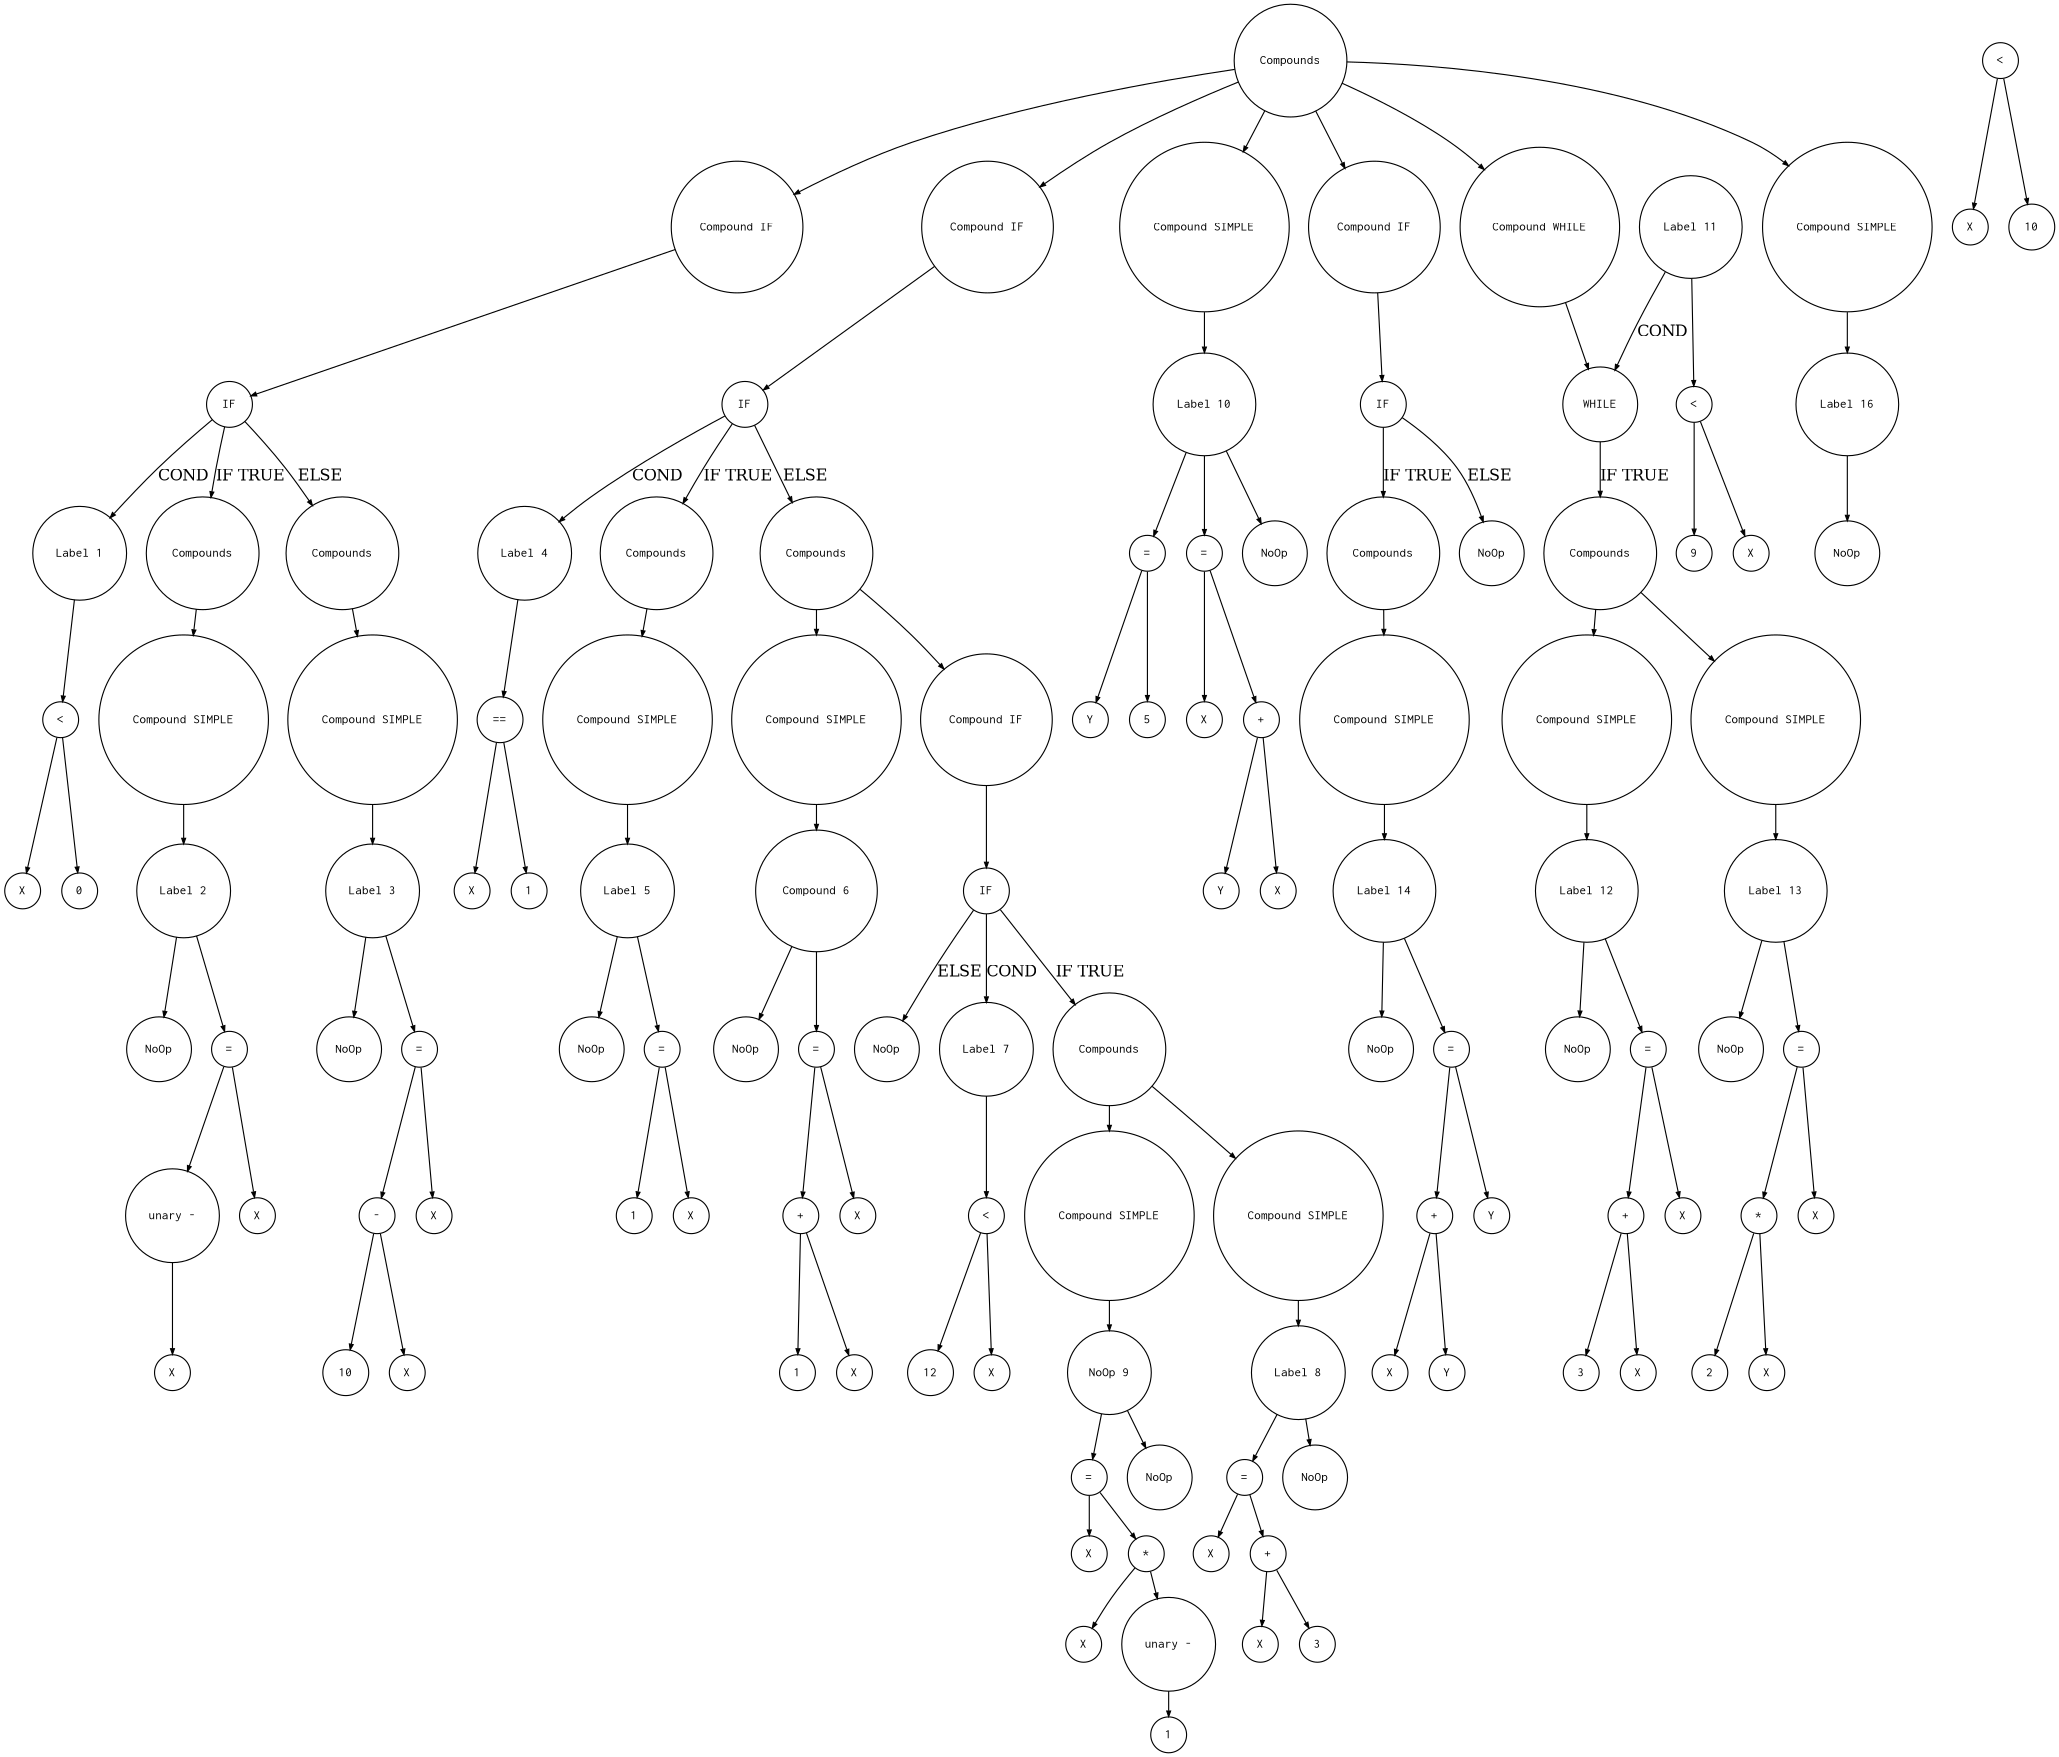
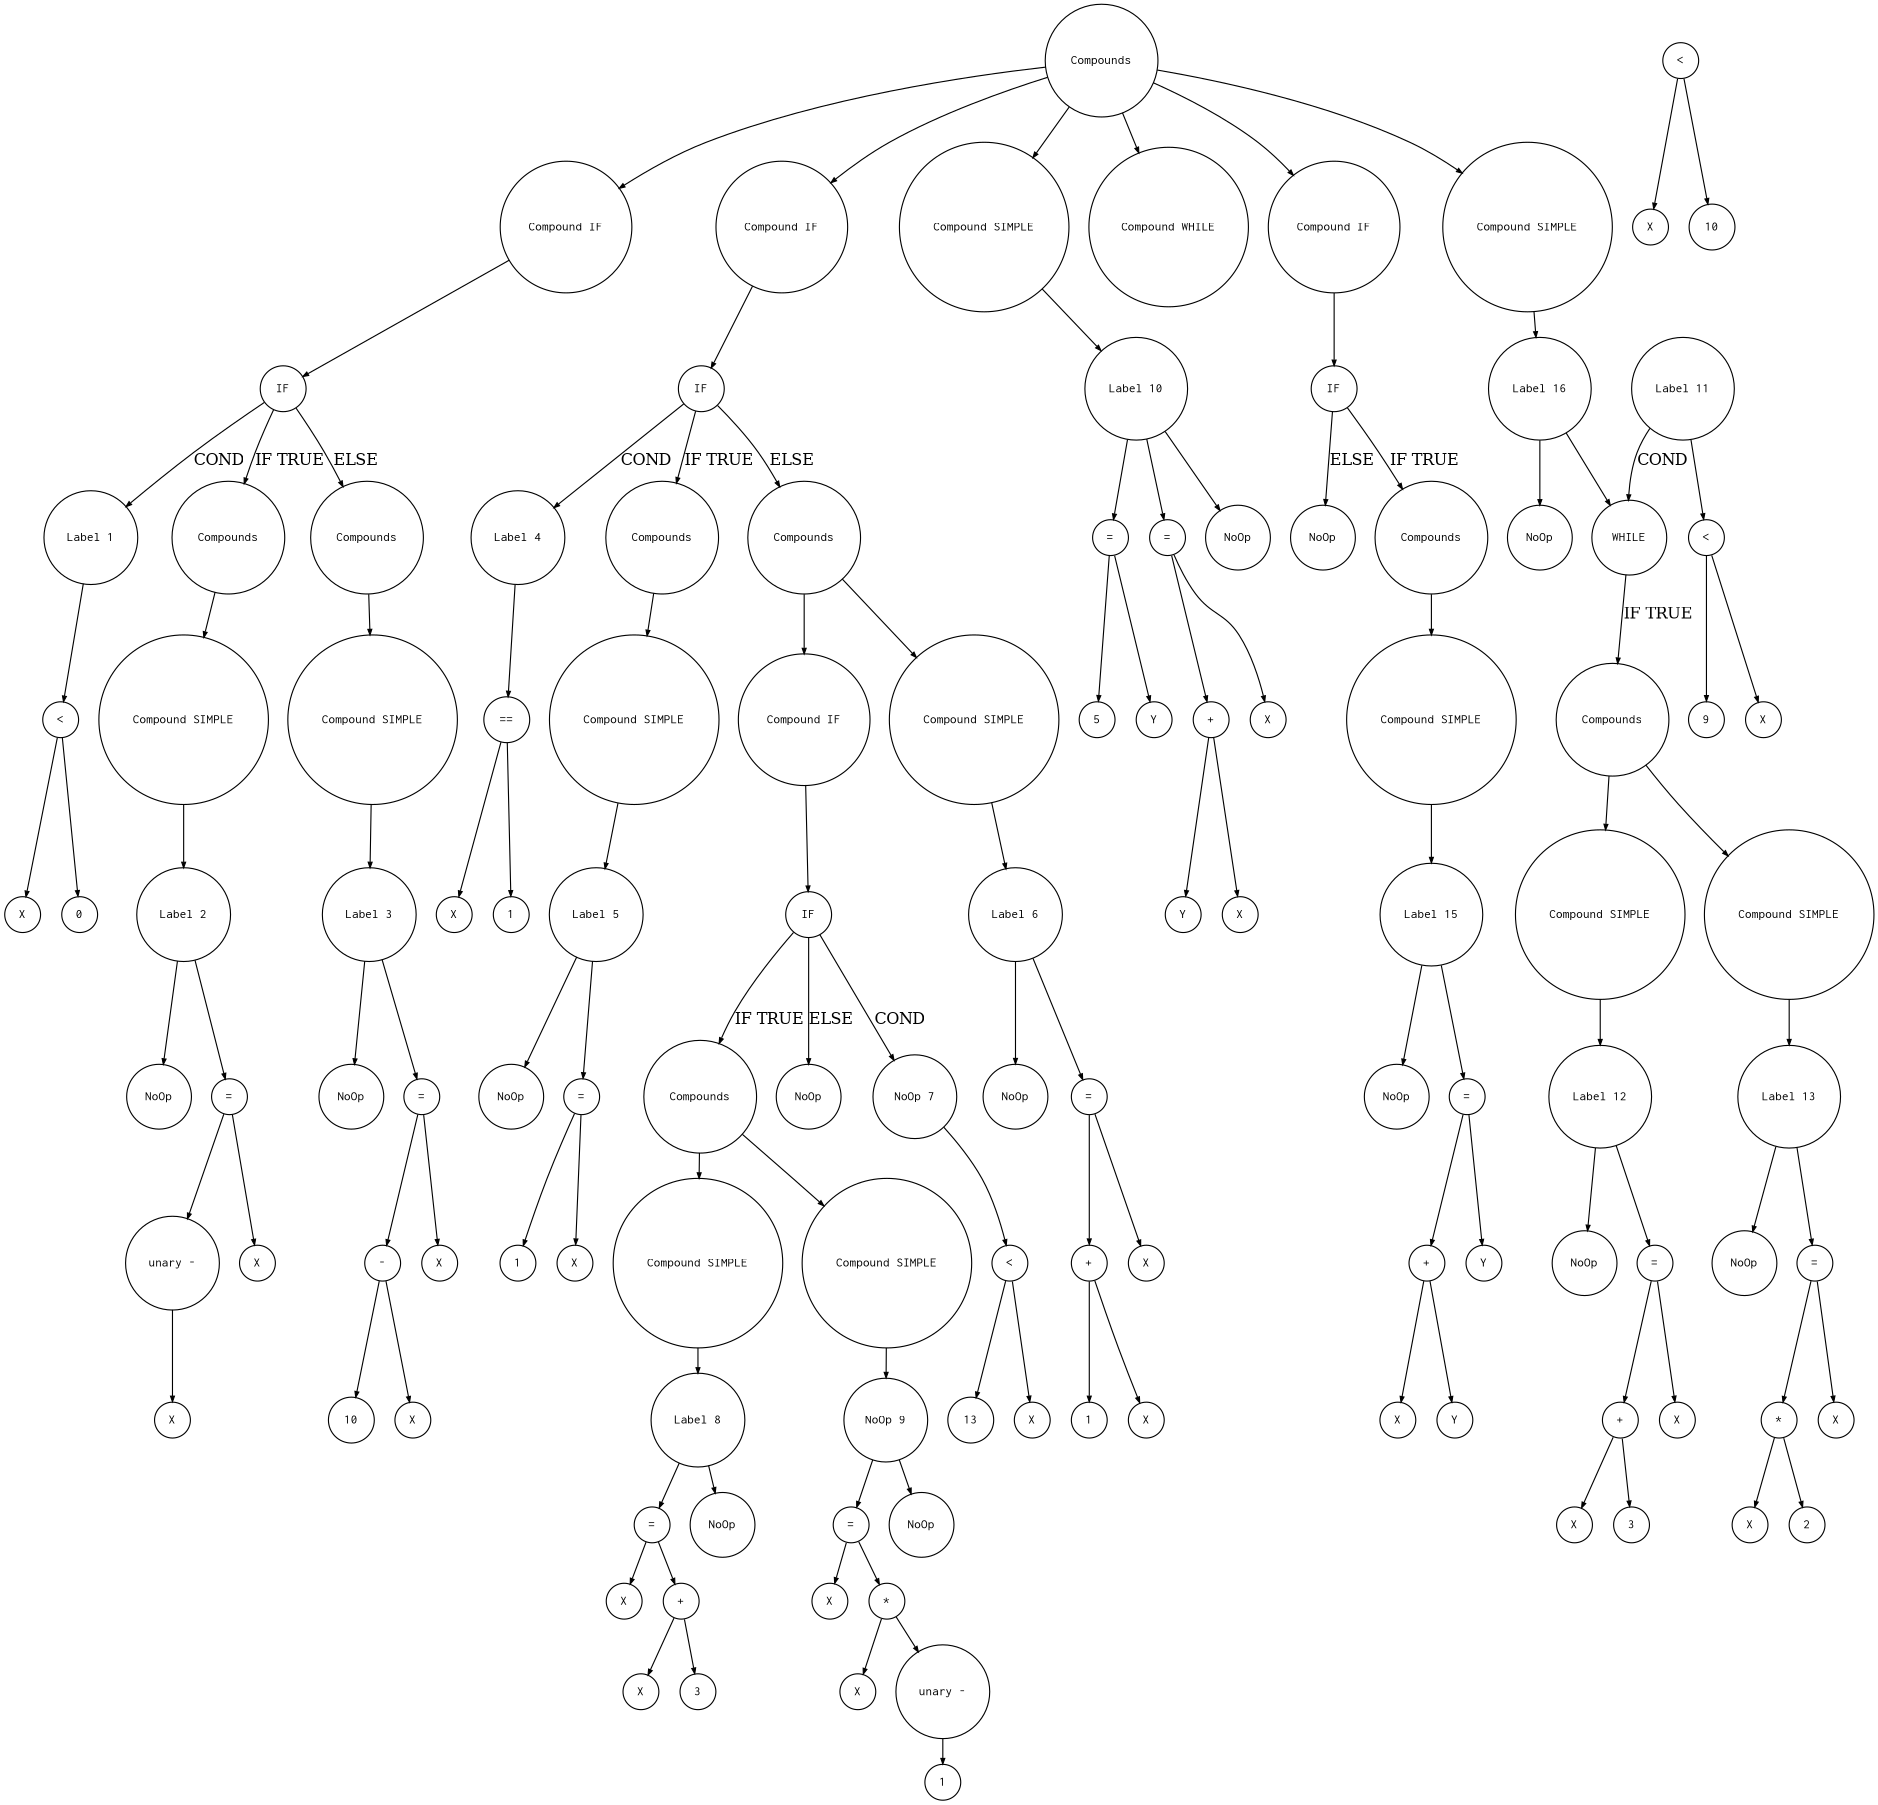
  digraph {
    ranksep=.3
    node [fontname=Courier fontsize=12 shape=circle]
    edge [arrowsize=.5]
    n1 [height=.1 label=Compounds]
    n2 [height=.1 label="Compound IF"]
    n3 [height=.1 label="Compound IF"]
    n4 [height=.1 label="Compound SIMPLE"]
    n5 [height=.1 label="Compound WHILE"]
    n6 [height=.1 label="Compound IF"]
    n7 [height=.1 label="Compound SIMPLE"]
    n8 [height=.1 label=IF]
    n9 [height=.1 label=IF]
    n10 [height=.1 label="Label 10"]
    n11 [height=.1 label=WHILE]
    n12 [height=.1 label=IF]
    n13 [height=.1 label="Label 16"]
    n14 [height=.1 label="Label 1"]
    n15 [height=.1 label=Compounds]
    n16 [height=.1 label=Compounds]
    n17 [height=.1 label="<"]
    n18 [height=.1 label="Compound SIMPLE"]
    n19 [height=.1 label="Compound SIMPLE"]
    n20 [height=.1 label=X]
    n21 [height=.1 label=0]
    n22 [height=.1 label="Label 2"]
    n23 [height=.1 label="="]
    n24 [height=.1 label=NoOp]
    n25 [height=.1 label=X]
    n26 [height=.1 label="unary -"]
    n27 [height=.1 label=X]
    n28 [height=.1 label="Label 3"]
    n29 [height=.1 label="="]
    n30 [height=.1 label=NoOp]
    n31 [height=.1 label=X]
    n32 [height=.1 label="-"]
    n33 [height=.1 label=X]
    n34 [height=.1 label=10]
    n35 [height=.1 label="Label 4"]
    n36 [height=.1 label=Compounds]
    n37 [height=.1 label=Compounds]
    n38 [height=.1 label="=="]
    n39 [height=.1 label="Compound SIMPLE"]
    n40 [height=.1 label="Compound SIMPLE"]
    n41 [height=.1 label="Compound IF"]
    n42 [height=.1 label=X]
    n43 [height=.1 label=1]
    n44 [height=.1 label="Label 5"]
    n45 [height=.1 label="="]
    n46 [height=.1 label=NoOp]
    n47 [height=.1 label=X]
    n48 [height=.1 label=1]
-   n49 [height=.1 label="Compound 6"]
+   n49 [height=.1 label="Label 6"]
    n50 [height=.1 label=IF]
    n51 [height=.1 label="="]
    n52 [height=.1 label=NoOp]
    n53 [height=.1 label=X]
    n54 [height=.1 label="+"]
    n55 [height=.1 label=X]
    n56 [height=.1 label=1]
-   n57 [height=.1 label="Label 7"]
+   n57 [height=.1 label="NoOp 7"]
    n58 [height=.1 label=Compounds]
    n59 [height=.1 label=NoOp]
    n60 [height=.1 label="<"]
    n61 [height=.1 label="Compound SIMPLE"]
    n62 [height=.1 label="Compound SIMPLE"]
    n63 [height=.1 label=X]
-   n64 [height=.1 label=12]
+   n64 [height=.1 label=13]
    n65 [height=.1 label="Label 8"]
    n66 [height=.1 label="NoOp 9"]
    n67 [height=.1 label="="]
    n68 [height=.1 label=NoOp]
    n69 [height=.1 label=X]
    n70 [height=.1 label="+"]
    n71 [height=.1 label=X]
    n72 [height=.1 label=3]
    n73 [height=.1 label="="]
    n74 [height=.1 label=NoOp]
    n75 [height=.1 label=X]
    n76 [height=.1 label="*"]
    n77 [height=.1 label=X]
    n78 [height=.1 label="unary -"]
    n79 [height=.1 label=1]
    n80 [height=.1 label="="]
    n81 [height=.1 label="="]
    n82 [height=.1 label=NoOp]
    n83 [height=.1 label=Y]
    n84 [height=.1 label=5]
    n85 [height=.1 label=X]
    n86 [height=.1 label="+"]
    n87 [height=.1 label=Y]
    n88 [height=.1 label=X]
    n89 [height=.1 label=Compounds]
    n90 [height=.1 label="Label 11"]
    n91 [height=.1 label="<"]
    n92 [height=.1 label="Compound SIMPLE"]
    n93 [height=.1 label="Compound SIMPLE"]
    n94 [height=.1 label=X]
    n95 [height=.1 label=9]
    n96 [height=.1 label="Label 12"]
    n97 [height=.1 label="Label 13"]
    n98 [height=.1 label="="]
    n99 [height=.1 label=NoOp]
    n100 [height=.1 label=X]
    n101 [height=.1 label="+"]
    n102 [height=.1 label=X]
    n103 [height=.1 label=3]
    n104 [height=.1 label="="]
    n105 [height=.1 label=NoOp]
    n106 [height=.1 label=X]
    n107 [height=.1 label="*"]
    n108 [height=.1 label=X]
    n109 [height=.1 label=2]
    n110 [height=.1 label=Compounds]
    n111 [height=.1 label=NoOp]
    n112 [height=.1 label="Compound SIMPLE"]
    n113 [height=.1 label="<"]
    n114 [height=.1 label=X]
    n115 [height=.1 label=10]
-   n116 [height=.1 label="Label 14"]
+   n116 [height=.1 label="Label 15"]
    n117 [height=.1 label="="]
    n118 [height=.1 label=NoOp]
    n119 [height=.1 label=Y]
    n120 [height=.1 label="+"]
    n121 [height=.1 label=Y]
    n122 [height=.1 label=X]
    n123 [height=.1 label=NoOp]
    n1 -> n2
    n1 -> n3
    n1 -> n4
    n1 -> n5
    n1 -> n6
    n1 -> n7
    n2 -> n8
    n3 -> n9
    n4 -> n10
-   n5 -> n11
+   n13 -> n11
    n6 -> n12
    n7 -> n13
    n8 -> n14 [label=COND]
    n8 -> n15 [label="IF TRUE"]
    n8 -> n16 [label=ELSE]
    n9 -> n35 [label=COND]
    n9 -> n36 [label="IF TRUE"]
    n9 -> n37 [label=ELSE]
    n10 -> n80
    n10 -> n81
    n10 -> n82
    n11 -> n89 [label="IF TRUE"]
    n12 -> n110 [label="IF TRUE"]
    n12 -> n111 [label=ELSE]
    n13 -> n123
    n14 -> n17
    n15 -> n18
    n16 -> n19
    n17 -> n20
    n17 -> n21
    n18 -> n22
    n19 -> n28
    n22 -> n23
    n22 -> n24
    n23 -> n25
    n23 -> n26
    n26 -> n27
    n28 -> n29
    n28 -> n30
    n29 -> n31
    n29 -> n32
    n32 -> n33
    n32 -> n34
    n35 -> n38
    n36 -> n39
    n37 -> n40
    n37 -> n41
    n38 -> n42
    n38 -> n43
    n39 -> n44
    n40 -> n49
    n41 -> n50
    n44 -> n45
    n44 -> n46
    n45 -> n47
    n45 -> n48
    n49 -> n51
    n49 -> n52
    n50 -> n57 [label=COND]
    n50 -> n58 [label="IF TRUE"]
    n50 -> n59 [label=ELSE]
    n51 -> n53
    n51 -> n54
    n54 -> n55
    n54 -> n56
    n57 -> n60
    n58 -> n61
    n58 -> n62
    n60 -> n63
    n60 -> n64
    n61 -> n65
    n62 -> n66
    n65 -> n67
    n65 -> n68
    n66 -> n73
    n66 -> n74
    n67 -> n69
    n67 -> n70
    n70 -> n71
    n70 -> n72
    n73 -> n75
    n73 -> n76
    n76 -> n77
    n76 -> n78
    n78 -> n79
    n80 -> n83
    n80 -> n84
    n81 -> n85
    n81 -> n86
    n86 -> n87
    n86 -> n88
    n89 -> n92
    n89 -> n93
    n90 -> n11 [label=COND]
    n90 -> n91
    n91 -> n94
    n91 -> n95
    n92 -> n96
    n93 -> n97
    n96 -> n98
    n96 -> n99
    n97 -> n104
    n97 -> n105
    n98 -> n100
    n98 -> n101
    n101 -> n102
    n101 -> n103
    n104 -> n106
    n104 -> n107
    n107 -> n108
    n107 -> n109
    n110 -> n112
    n112 -> n116
    n113 -> n114
    n113 -> n115
    n116 -> n117
    n116 -> n118
    n117 -> n119
    n117 -> n120
    n120 -> n121
    n120 -> n122
  }
